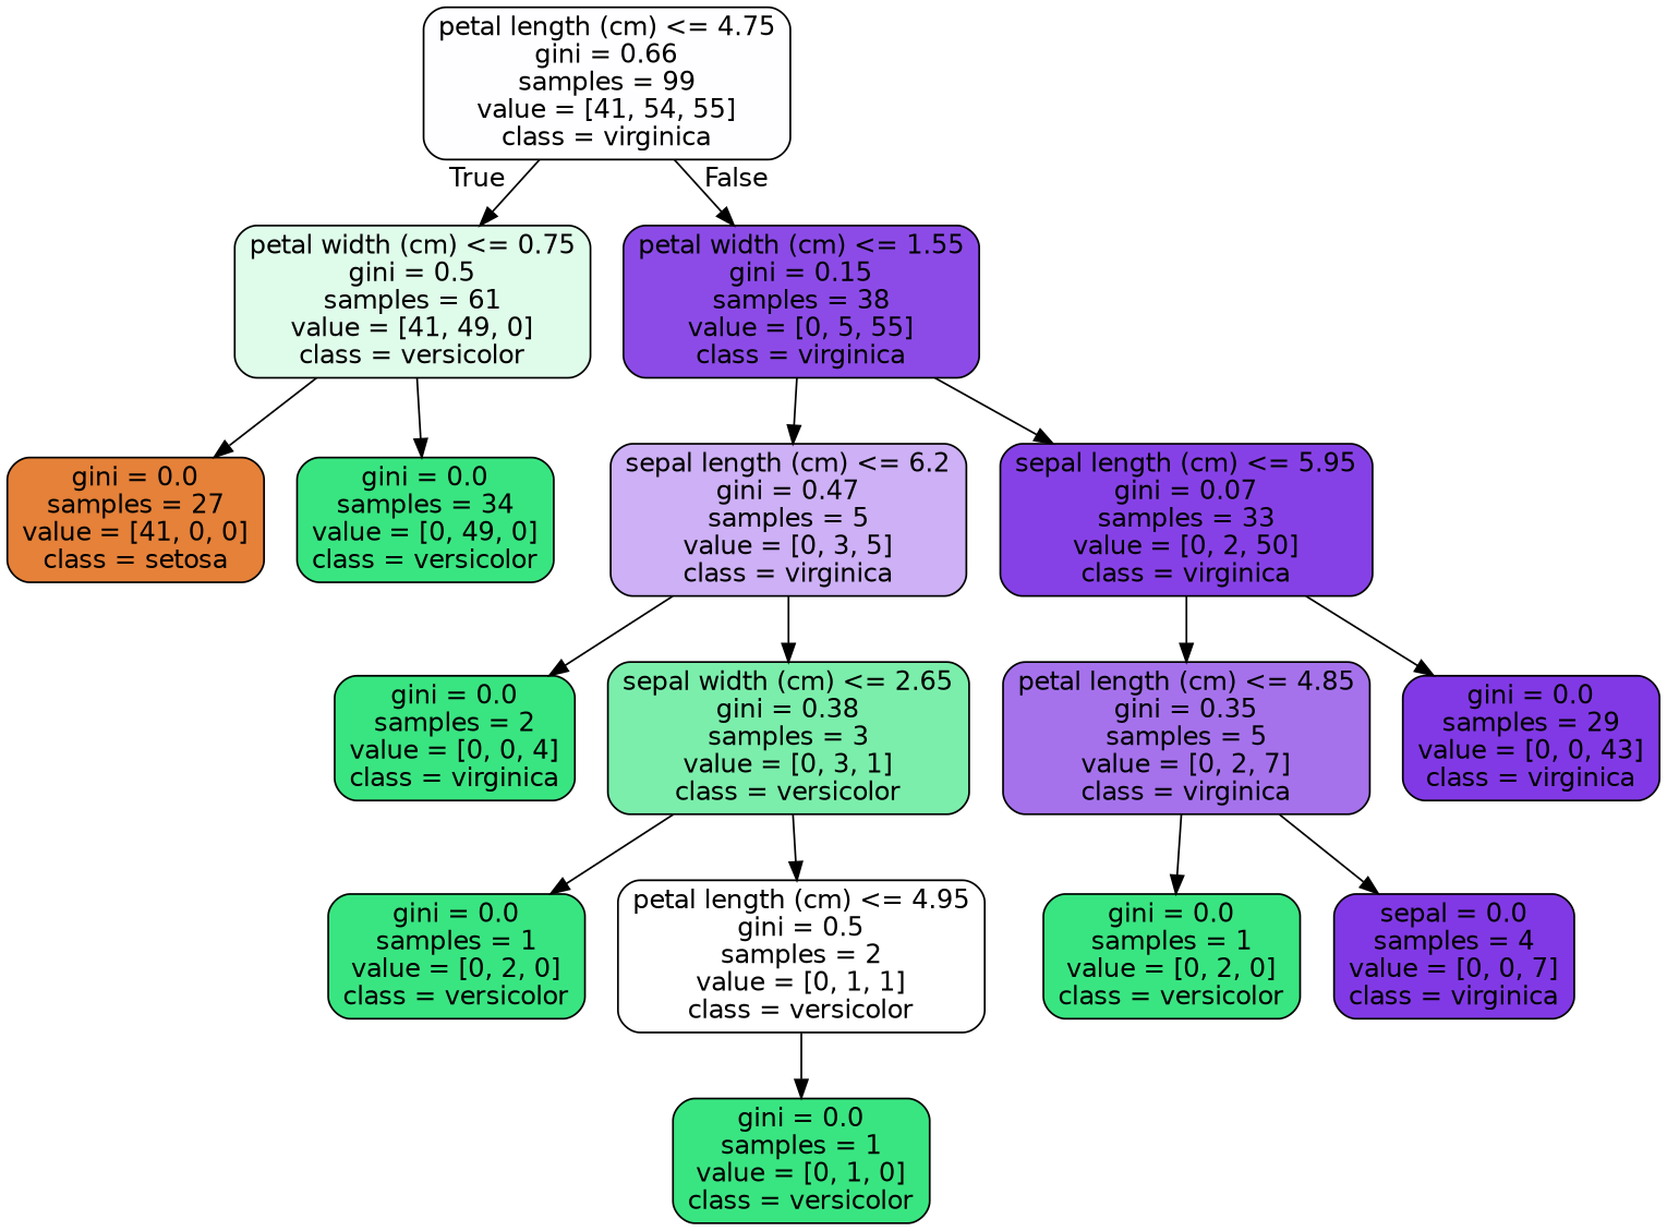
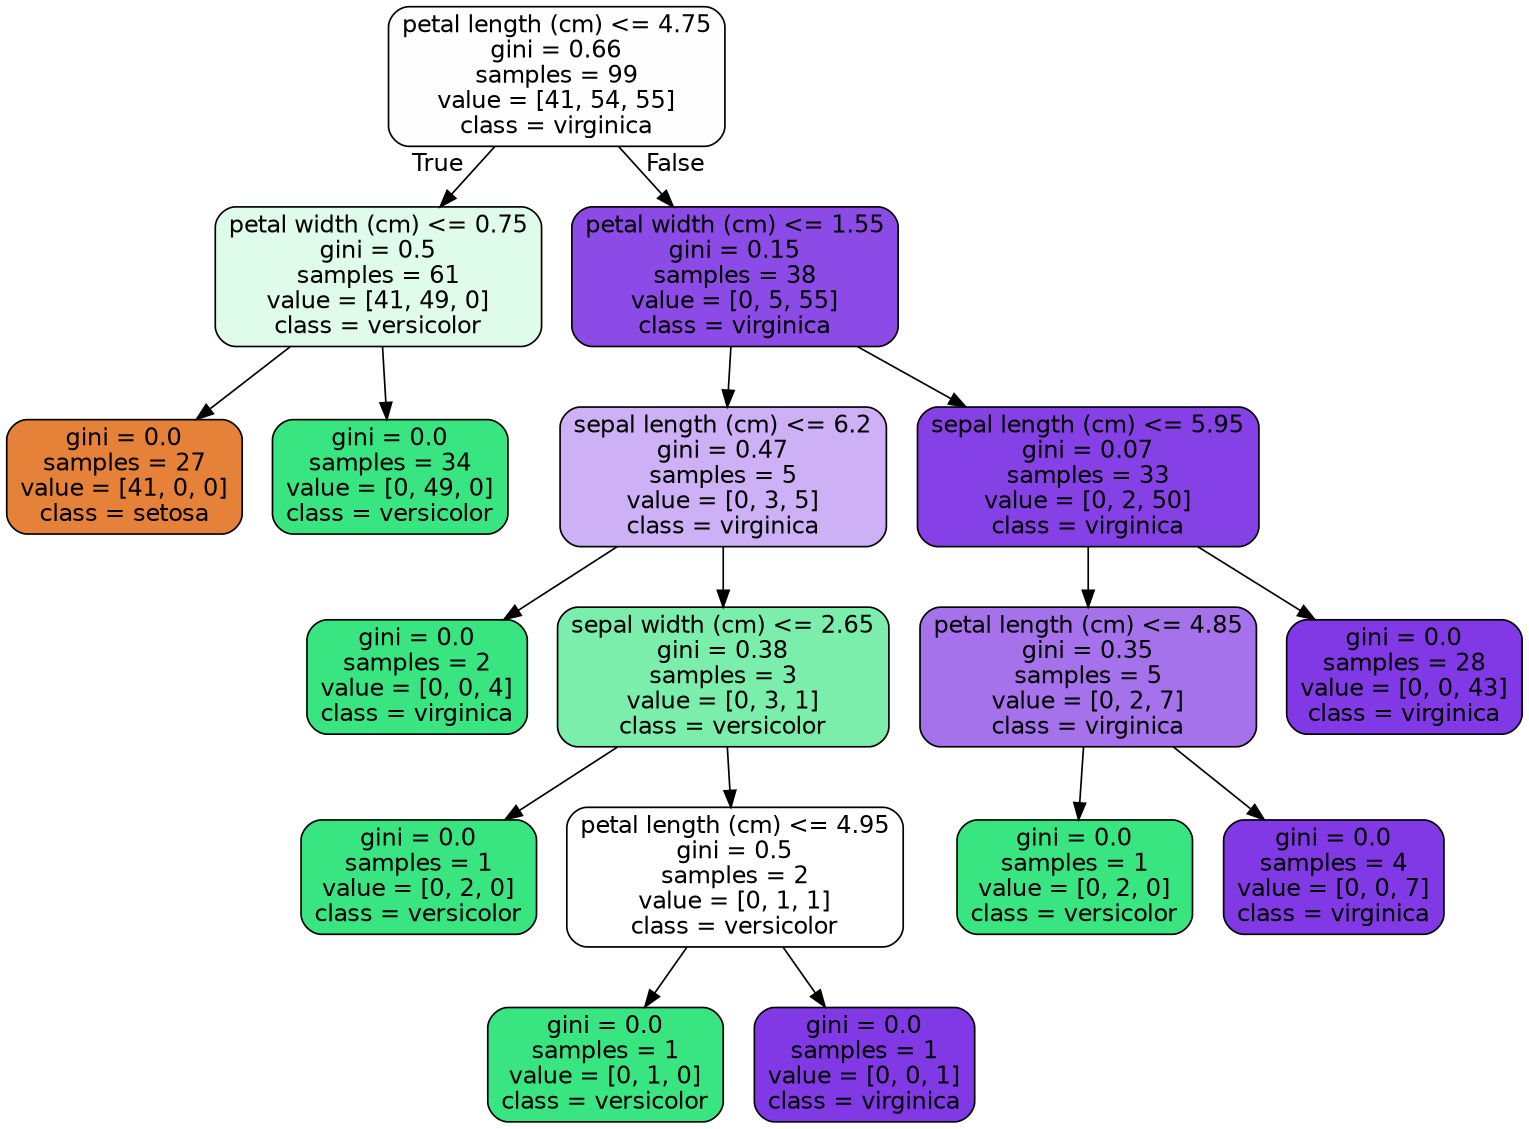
  digraph {
    node [color=black fillcolor="#39e581" fontname=helvetica shape=box style="filled, rounded"]
    edge [fontname=helvetica]
    n1 [fillcolor="#fefdff" label="petal length (cm) <= 4.75\ngini = 0.66\nsamples = 99\nvalue = [41, 54, 55]\nclass = virginica"]
    n2 [fillcolor="#dffbea" label="petal width (cm) <= 0.75\ngini = 0.5\nsamples = 61\nvalue = [41, 49, 0]\nclass = versicolor"]
    n3 [fillcolor="#8c4be7" label="petal width (cm) <= 1.55\ngini = 0.15\nsamples = 38\nvalue = [0, 5, 55]\nclass = virginica"]
    n4 [fillcolor="#e58139" label="gini = 0.0\nsamples = 27\nvalue = [41, 0, 0]\nclass = setosa"]
    n5 [label="gini = 0.0\nsamples = 34\nvalue = [0, 49, 0]\nclass = versicolor"]
    n6 [fillcolor="#cdb0f5" label="sepal length (cm) <= 6.2\ngini = 0.47\nsamples = 5\nvalue = [0, 3, 5]\nclass = virginica"]
    n7 [fillcolor="#8641e6" label="sepal length (cm) <= 5.95\ngini = 0.07\nsamples = 33\nvalue = [0, 2, 50]\nclass = virginica"]
    n8 [label="gini = 0.0\nsamples = 2\nvalue = [0, 0, 4]\nclass = virginica"]
    n9 [fillcolor="#7beeab" label="sepal width (cm) <= 2.65\ngini = 0.38\nsamples = 3\nvalue = [0, 3, 1]\nclass = versicolor"]
    n10 [fillcolor="#a572ec" label="petal length (cm) <= 4.85\ngini = 0.35\nsamples = 5\nvalue = [0, 2, 7]\nclass = virginica"]
-   n11 [fillcolor="#8139e5" label="gini = 0.0\nsamples = 29\nvalue = [0, 0, 43]\nclass = virginica"]
+   n11 [fillcolor="#8139e5" label="gini = 0.0\nsamples = 28\nvalue = [0, 0, 43]\nclass = virginica"]
    n12 [label="gini = 0.0\nsamples = 1\nvalue = [0, 2, 0]\nclass = versicolor"]
    n13 [fillcolor="#ffffff" label="petal length (cm) <= 4.95\ngini = 0.5\nsamples = 2\nvalue = [0, 1, 1]\nclass = versicolor"]
    n14 [label="gini = 0.0\nsamples = 1\nvalue = [0, 1, 0]\nclass = versicolor"]
+   n15 [fillcolor="#8139e5" label="gini = 0.0\nsamples = 1\nvalue = [0, 0, 1]\nclass = virginica"]
    n16 [label="gini = 0.0\nsamples = 1\nvalue = [0, 2, 0]\nclass = versicolor"]
-   n17 [fillcolor="#8139e5" label="sepal = 0.0\nsamples = 4\nvalue = [0, 0, 7]\nclass = virginica"]
+   n17 [fillcolor="#8139e5" label="gini = 0.0\nsamples = 4\nvalue = [0, 0, 7]\nclass = virginica"]
    n1 -> n2 [headlabel=True labelangle=45 labeldistance=2.5]
    n1 -> n3 [headlabel=False labelangle=-45 labeldistance=2.5]
    n2 -> n4
    n2 -> n5
    n3 -> n6
    n3 -> n7
    n6 -> n8
    n6 -> n9
    n7 -> n10
    n7 -> n11
    n9 -> n12
    n9 -> n13
    n10 -> n16
    n10 -> n17
    n13 -> n14
+   n13 -> n15
  }
